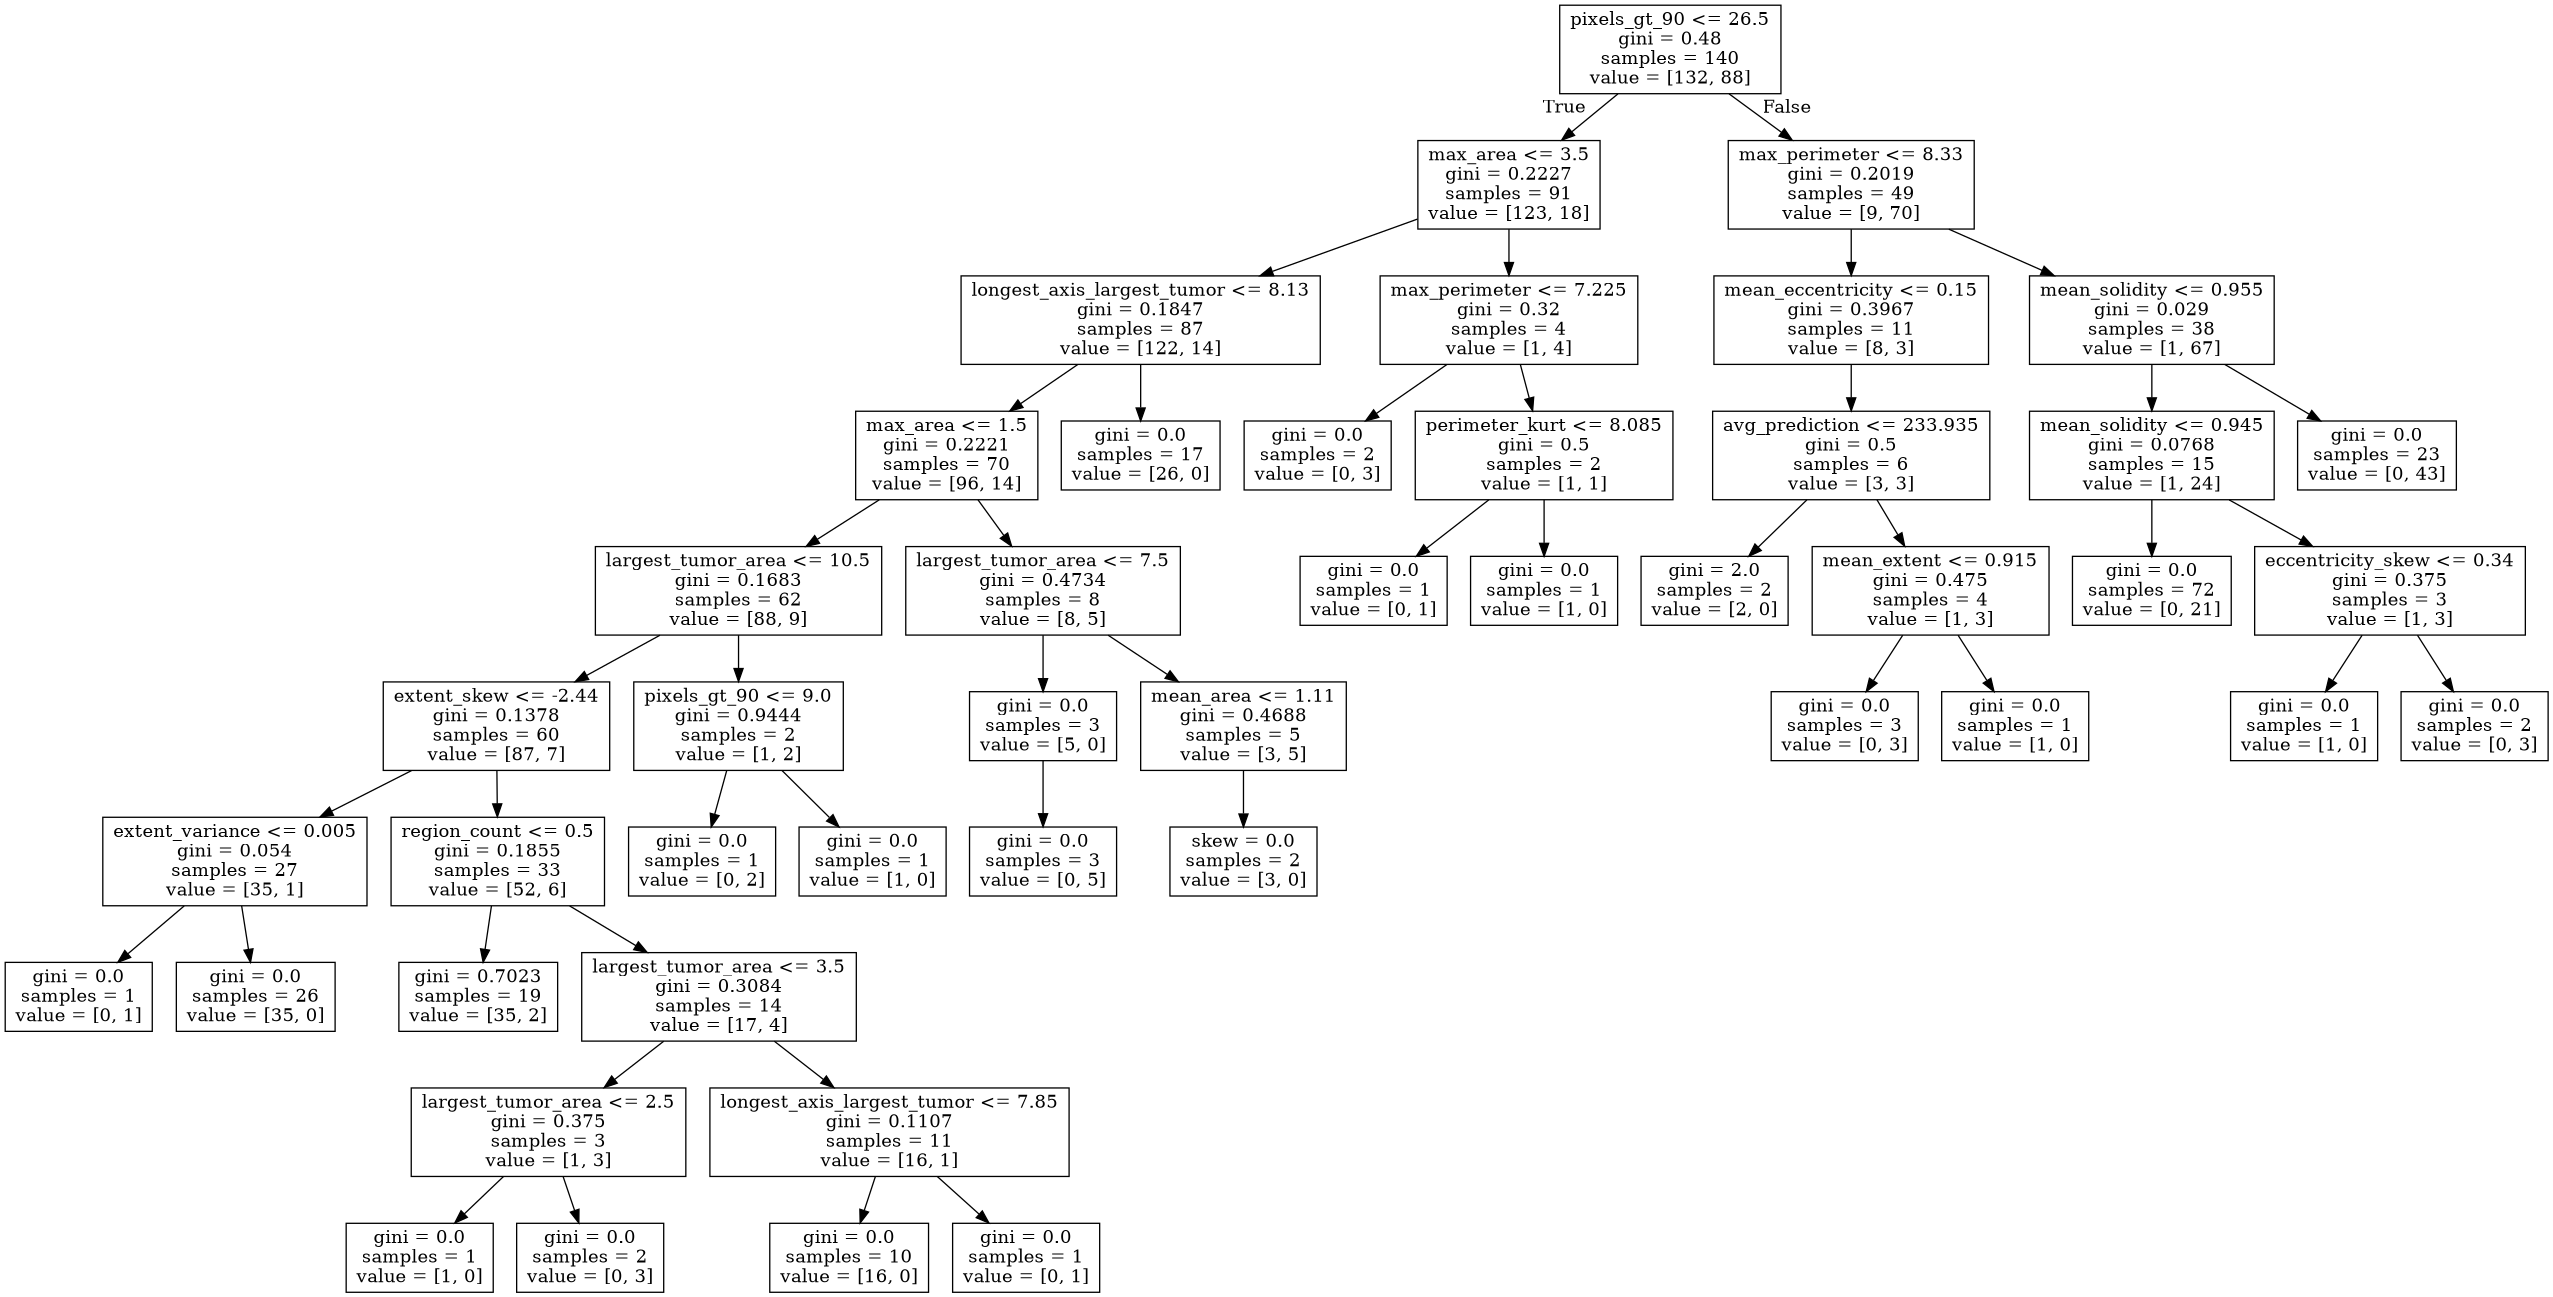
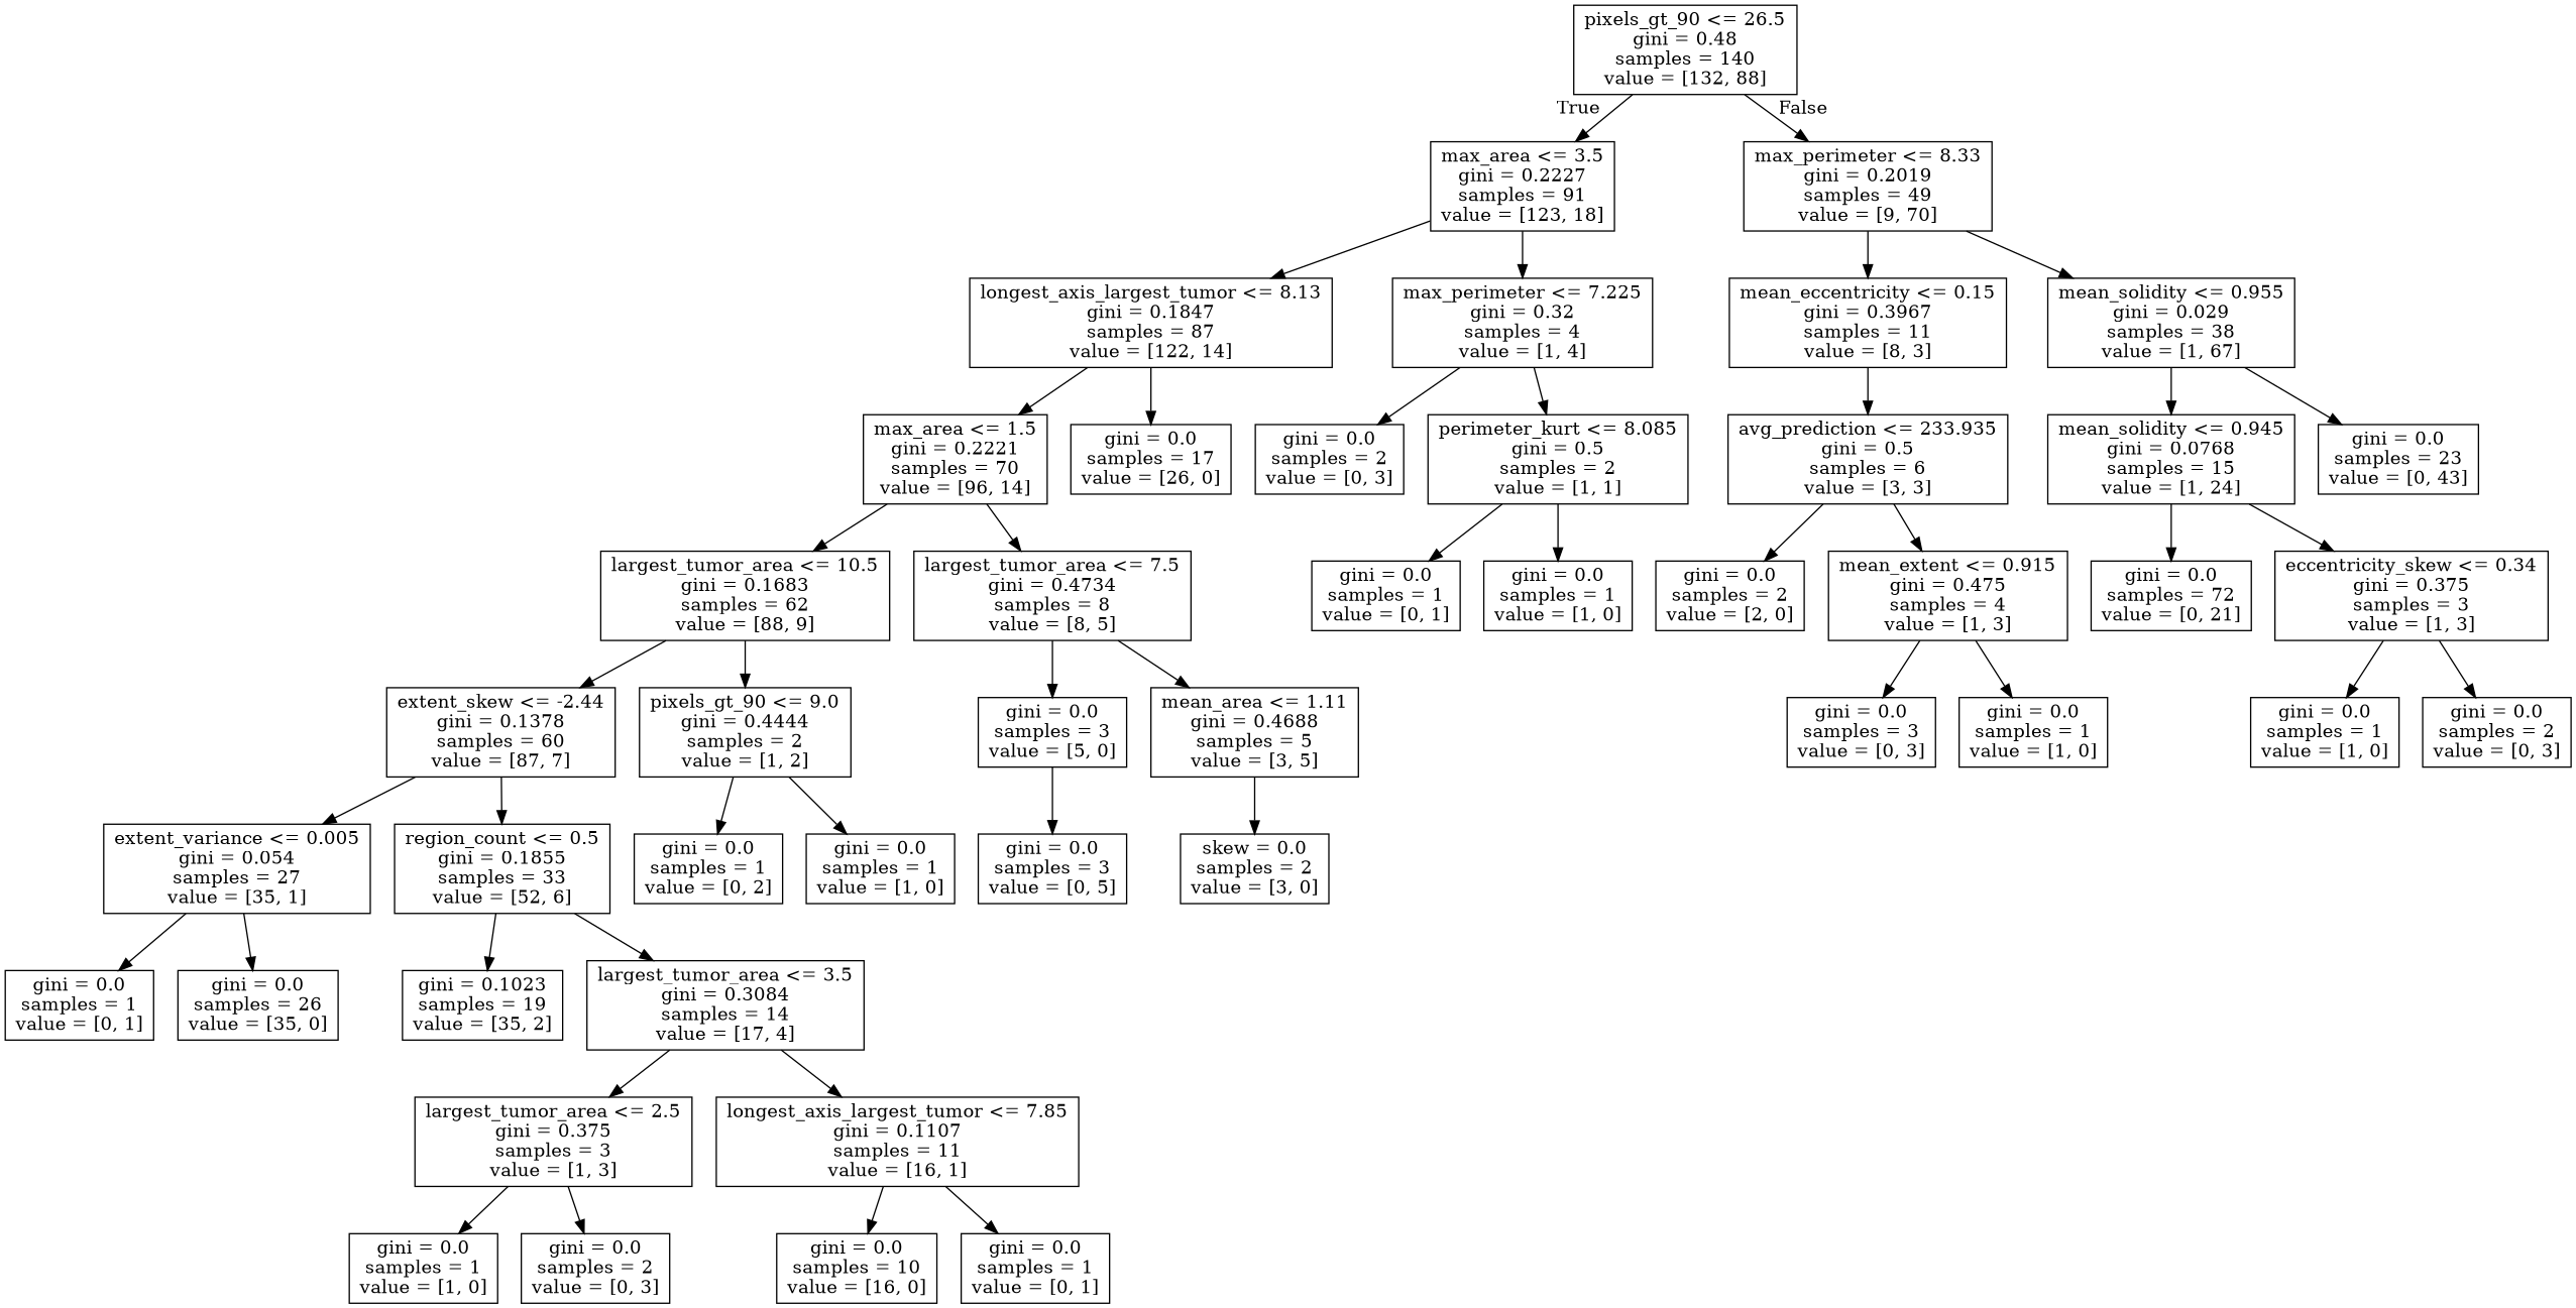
  digraph {
    node [shape=box]
    n1 [label="pixels_gt_90 <= 26.5\ngini = 0.48\nsamples = 140\nvalue = [132, 88]"]
    n2 [label="max_area <= 3.5\ngini = 0.2227\nsamples = 91\nvalue = [123, 18]"]
    n3 [label="max_perimeter <= 8.33\ngini = 0.2019\nsamples = 49\nvalue = [9, 70]"]
    n4 [label="longest_axis_largest_tumor <= 8.13\ngini = 0.1847\nsamples = 87\nvalue = [122, 14]"]
    n5 [label="max_perimeter <= 7.225\ngini = 0.32\nsamples = 4\nvalue = [1, 4]"]
    n6 [label="mean_eccentricity <= 0.15\ngini = 0.3967\nsamples = 11\nvalue = [8, 3]"]
    n7 [label="mean_solidity <= 0.955\ngini = 0.029\nsamples = 38\nvalue = [1, 67]"]
    n8 [label="max_area <= 1.5\ngini = 0.2221\nsamples = 70\nvalue = [96, 14]"]
    n9 [label="gini = 0.0\nsamples = 17\nvalue = [26, 0]"]
    n10 [label="gini = 0.0\nsamples = 2\nvalue = [0, 3]"]
    n11 [label="perimeter_kurt <= 8.085\ngini = 0.5\nsamples = 2\nvalue = [1, 1]"]
    n12 [label="largest_tumor_area <= 10.5\ngini = 0.1683\nsamples = 62\nvalue = [88, 9]"]
    n13 [label="largest_tumor_area <= 7.5\ngini = 0.4734\nsamples = 8\nvalue = [8, 5]"]
    n14 [label="extent_skew <= -2.44\ngini = 0.1378\nsamples = 60\nvalue = [87, 7]"]
-   n15 [label="pixels_gt_90 <= 9.0\ngini = 0.9444\nsamples = 2\nvalue = [1, 2]"]
+   n15 [label="pixels_gt_90 <= 9.0\ngini = 0.4444\nsamples = 2\nvalue = [1, 2]"]
    n16 [label="gini = 0.0\nsamples = 3\nvalue = [5, 0]"]
    n17 [label="mean_area <= 1.11\ngini = 0.4688\nsamples = 5\nvalue = [3, 5]"]
    n18 [label="extent_variance <= 0.005\ngini = 0.054\nsamples = 27\nvalue = [35, 1]"]
    n19 [label="region_count <= 0.5\ngini = 0.1855\nsamples = 33\nvalue = [52, 6]"]
    n20 [label="gini = 0.0\nsamples = 1\nvalue = [0, 2]"]
    n21 [label="gini = 0.0\nsamples = 1\nvalue = [1, 0]"]
    n22 [label="gini = 0.0\nsamples = 1\nvalue = [0, 1]"]
    n23 [label="gini = 0.0\nsamples = 26\nvalue = [35, 0]"]
-   n24 [label="gini = 0.7023\nsamples = 19\nvalue = [35, 2]"]
+   n24 [label="gini = 0.1023\nsamples = 19\nvalue = [35, 2]"]
    n25 [label="largest_tumor_area <= 3.5\ngini = 0.3084\nsamples = 14\nvalue = [17, 4]"]
    n26 [label="largest_tumor_area <= 2.5\ngini = 0.375\nsamples = 3\nvalue = [1, 3]"]
    n27 [label="longest_axis_largest_tumor <= 7.85\ngini = 0.1107\nsamples = 11\nvalue = [16, 1]"]
    n28 [label="gini = 0.0\nsamples = 1\nvalue = [1, 0]"]
    n29 [label="gini = 0.0\nsamples = 2\nvalue = [0, 3]"]
    n30 [label="gini = 0.0\nsamples = 10\nvalue = [16, 0]"]
    n31 [label="gini = 0.0\nsamples = 1\nvalue = [0, 1]"]
    n32 [label="gini = 0.0\nsamples = 3\nvalue = [0, 5]"]
    n33 [label="skew = 0.0\nsamples = 2\nvalue = [3, 0]"]
    n34 [label="gini = 0.0\nsamples = 1\nvalue = [0, 1]"]
    n35 [label="gini = 0.0\nsamples = 1\nvalue = [1, 0]"]
    n36 [label="avg_prediction <= 233.935\ngini = 0.5\nsamples = 6\nvalue = [3, 3]"]
    n37 [label="mean_solidity <= 0.945\ngini = 0.0768\nsamples = 15\nvalue = [1, 24]"]
    n38 [label="gini = 0.0\nsamples = 23\nvalue = [0, 43]"]
-   n39 [label="gini = 2.0\nsamples = 2\nvalue = [2, 0]"]
+   n39 [label="gini = 0.0\nsamples = 2\nvalue = [2, 0]"]
    n40 [label="mean_extent <= 0.915\ngini = 0.475\nsamples = 4\nvalue = [1, 3]"]
    n41 [label="gini = 0.0\nsamples = 3\nvalue = [0, 3]"]
    n42 [label="gini = 0.0\nsamples = 1\nvalue = [1, 0]"]
    n43 [label="gini = 0.0\nsamples = 72\nvalue = [0, 21]"]
    n44 [label="eccentricity_skew <= 0.34\ngini = 0.375\nsamples = 3\nvalue = [1, 3]"]
    n45 [label="gini = 0.0\nsamples = 1\nvalue = [1, 0]"]
    n46 [label="gini = 0.0\nsamples = 2\nvalue = [0, 3]"]
    n1 -> n2 [headlabel=True labelangle=45 labeldistance=2.5]
    n1 -> n3 [headlabel=False labelangle=-45 labeldistance=2.5]
    n2 -> n4
    n2 -> n5
    n3 -> n6
    n3 -> n7
    n4 -> n8
    n4 -> n9
    n5 -> n10
    n5 -> n11
    n6 -> n36
    n7 -> n37
    n7 -> n38
    n8 -> n12
    n8 -> n13
    n11 -> n34
    n11 -> n35
    n12 -> n14
    n12 -> n15
    n13 -> n16
    n13 -> n17
    n14 -> n18
    n14 -> n19
    n15 -> n20
    n15 -> n21
    n16 -> n32
    n17 -> n33
    n18 -> n22
    n18 -> n23
    n19 -> n24
    n19 -> n25
    n25 -> n26
    n25 -> n27
    n26 -> n28
    n26 -> n29
    n27 -> n30
    n27 -> n31
    n36 -> n39
    n36 -> n40
    n37 -> n43
    n37 -> n44
    n40 -> n41
    n40 -> n42
    n44 -> n45
    n44 -> n46
  }
